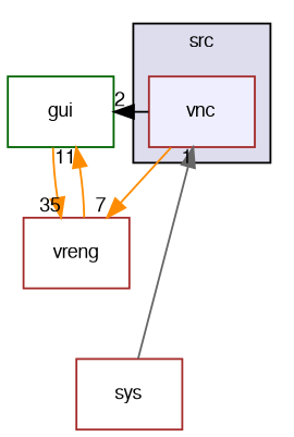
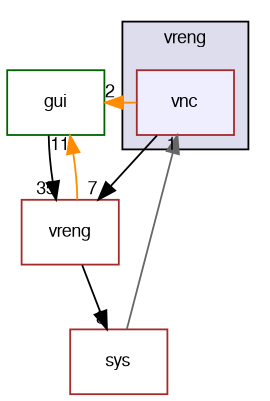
  digraph {
    compound=true
    node [color=brown fontname=FreeSans fontsize=10 shape=box]
    edge [color=darkorange labeldistance=1.5 labelfontname=FreeSans labelfontsize=10]
    n1 [fillcolor="#eeeeff" label=vnc pencolor=black style=filled]
    n2 [color=darkgreen label=gui]
    n3 [label=vreng]
    n4 [label=sys]
    subgraph cluster_1 {
      bgcolor="#ddddee"
      fontname=FreeSans
      fontsize=10
-     label=src
+     label=vreng
      pencolor=black
      n1
    }
-   n1 -> n2 [color=black headlabel=2]
-   n1 -> n3 [headlabel=7]
-   n2 -> n3 [headlabel=35]
+   n1 -> n2 [headlabel=2]
+   n1 -> n3 [color=black headlabel=7]
+   n2 -> n3 [color=black headlabel=35]
    n3 -> n2 [headlabel=11]
+   n3 -> n4 [color=black headlabel=8]
    n4 -> n1 [color=gray40 headlabel=1]
  }
